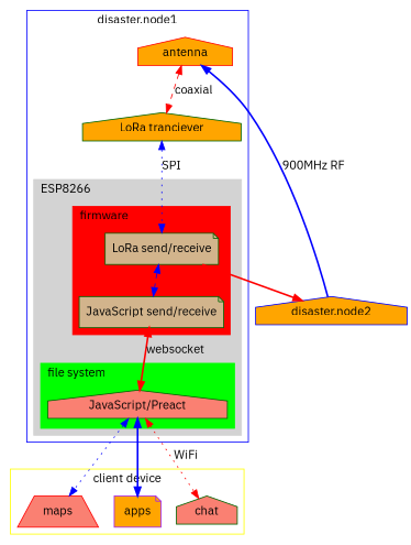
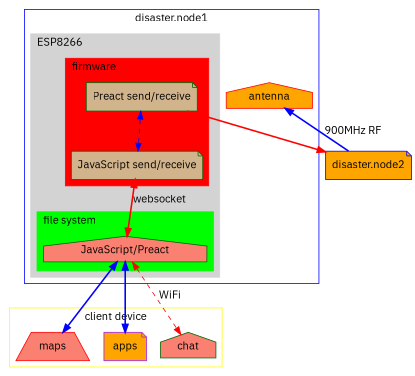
  digraph {
    fontname="IBM Plex Sans"
    node [color=darkgreen fillcolor=orange fontname="IBM Plex Sans" shape=note style=filled]
    edge [color=blue dir=both fontname="IBM Plex Sans" style=bold]
-   n1 [fillcolor=tan label="LoRa send/receive"]
+   n1 [fillcolor=tan label="Preact send/receive"]
    n2 [fillcolor=tan label="JavaScript send/receive"]
    n3 [fillcolor=salmon label="JavaScript/Preact" shape=house]
    antenna [color=red shape=house]
-   n5 [label="LoRa tranciever" shape=house]
    maps [color=red fillcolor=salmon shape=trapezium]
    apps [color=purple]
    chat [fillcolor=salmon shape=house]
-   n9 [color=blue label="disaster.node2" shape=house]
+   n9 [color=blue label="disaster.node2"]
    subgraph cluster_1 {
      color=blue
      label="disaster.node1"
      antenna
-     n5
      subgraph cluster_2 {
        color=lightgrey
        label=ESP8266
        labeljust=l
        style=filled
        subgraph cluster_3 {
          color=red
          label=firmware
          labeljust=l
          style=filled
          n1
          n2
        }
        subgraph cluster_4 {
          color=green
          label="file system"
          labeljust=l
          style=filled
          n3
        }
      }
    }
    subgraph cluster_5 {
      color=yellow
      label="client device"
      maps
      apps
      chat
    }
    n1 -> n2 [style=dashed]
    n1 -> n9 [color=red dir=""]
    n2 -> n3 [color=red label=websocket]
-   n3 -> maps [style=dotted]
+   n3 -> maps
    n3 -> apps
-   n3 -> chat [color=red label=WiFi style=dotted]
-   antenna -> n5 [color=red label=coaxial style=dashed]
-   n5 -> n1 [label=SPI style=dotted]
+   n3 -> chat [color=red label=WiFi style=dashed]
    n9 -> antenna [label="900MHz RF" dir=""]
  }
